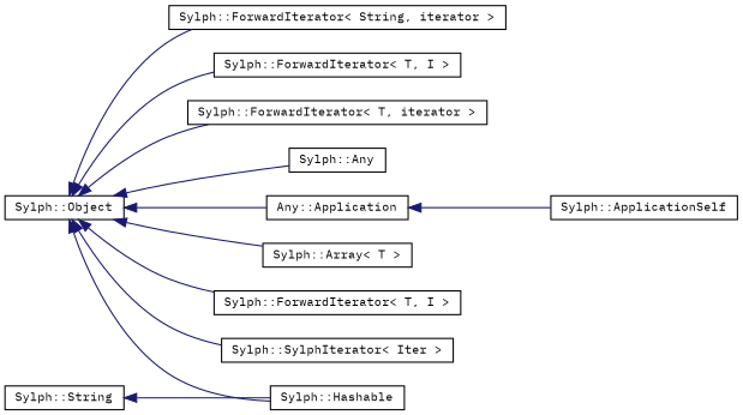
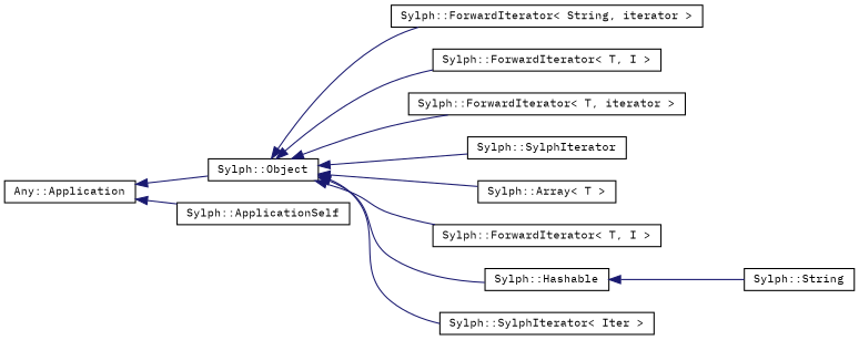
  digraph {
    fontname="IBM Plex Mono"
    rankdir=LR
    node [color=black fillcolor=white fontname="IBM Plex Mono" fontsize=10 shape=record style=filled]
    edge [color=midnightblue dir=back fontname="IBM Plex Mono" fontsize=10 labelfontname=FreeSans labelfontsize=10 style=solid]
    n1 [height=0.2 label="Sylph::Object" width=0.4]
    n2 [height=0.2 label="Sylph::ForwardIterator\< String, iterator \>" width=0.4]
    n3 [height=0.2 label="Sylph::ForwardIterator\< T, I \>" width=0.4]
    n4 [height=0.2 label="Sylph::ForwardIterator\< T, iterator \>" width=0.4]
-   n5 [height=0.2 label="Sylph::Any" width=0.4]
+   n5 [height=0.2 label="Sylph::SylphIterator" width=0.4]
    n6 [height=0.2 label="Any::Application" width=0.4]
    n7 [height=0.2 label="Sylph::Array\< T \>" width=0.4]
    n8 [height=0.2 label="Sylph::ForwardIterator\< T, I \>" width=0.4]
    n9 [height=0.2 label="Sylph::Hashable" width=0.4]
    n10 [height=0.2 label="Sylph::SylphIterator\< Iter \>" width=0.4]
    n11 [height=0.2 label="Sylph::ApplicationSelf" width=0.4]
    n12 [height=0.2 label="Sylph::String" width=0.4]
    n1 -> n2
    n1 -> n3
    n1 -> n4
    n1 -> n5
-   n1 -> n6
+   n6 -> n1
    n1 -> n7
    n1 -> n8
    n1 -> n9
    n1 -> n10
    n6 -> n11
-   n12 -> n9
+   n9 -> n12
  }
